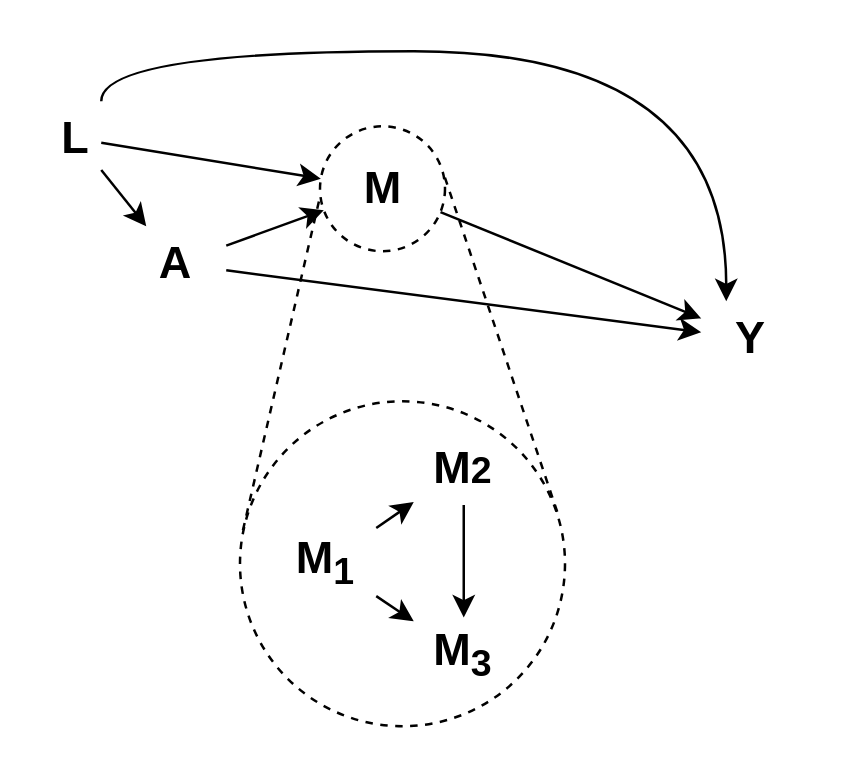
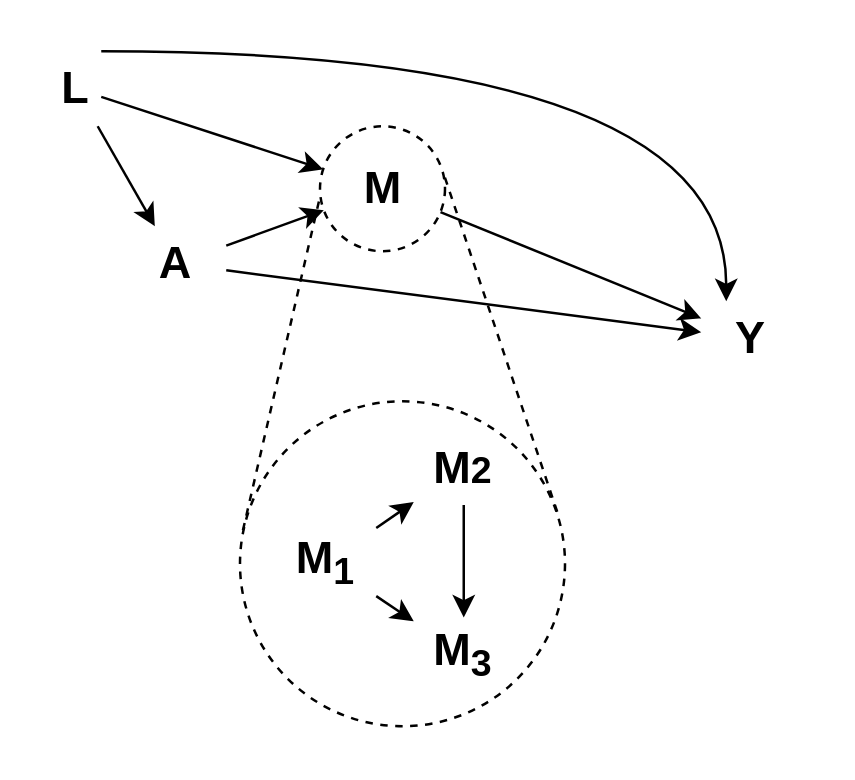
  <mxCell id="0" />
  <mxCell id="1" parent="0" />
- <mxCell id="2" value="&lt;font style=&quot;font-size: 18px&quot;&gt;&lt;b&gt;L&lt;/b&gt;&lt;/font&gt;" style="text;html=1;strokeColor=none;fillColor=none;align=center;verticalAlign=middle;whiteSpace=wrap;rounded=0;" vertex="1" parent="1"><mxGeometry x="20" y="40" width="20" height="30" as="geometry" /></mxCell>
+ <mxCell id="2" value="&lt;font style=&quot;font-size: 18px&quot;&gt;&lt;b&gt;L&lt;/b&gt;&lt;/font&gt;" style="text;html=1;strokeColor=none;fillColor=none;align=center;verticalAlign=middle;whiteSpace=wrap;rounded=0;" vertex="1" parent="1"><mxGeometry x="20" y="20" width="20" height="30" as="geometry" /></mxCell>
  <mxCell id="3" value="&lt;font style=&quot;font-size: 18px&quot;&gt;&lt;b&gt;A&lt;/b&gt;&lt;/font&gt;" style="text;html=1;strokeColor=none;fillColor=none;align=center;verticalAlign=middle;whiteSpace=wrap;rounded=0;" vertex="1" parent="1"><mxGeometry x="50" y="90" width="40" height="30" as="geometry" /></mxCell>
  <mxCell id="4" value="&lt;font style=&quot;font-size: 18px&quot;&gt;&lt;b&gt;Y&lt;/b&gt;&lt;/font&gt;" style="text;html=1;strokeColor=none;fillColor=none;align=center;verticalAlign=middle;whiteSpace=wrap;rounded=0;" vertex="1" parent="1"><mxGeometry x="280" y="120" width="40" height="30" as="geometry" /></mxCell>
  <mxCell id="5" value="" style="endArrow=classic;html=1;" edge="1" parent="1" source="2" target="3"><mxGeometry width="50" height="50" relative="1" as="geometry"><mxPoint x="-80" y="310" as="sourcePoint" /><mxPoint x="-30" y="260" as="targetPoint" /></mxGeometry></mxCell>
  <mxCell id="6" value="" style="endArrow=classic;html=1;" edge="1" parent="1" source="3" target="4"><mxGeometry width="50" height="50" relative="1" as="geometry"><mxPoint x="-50" y="145" as="sourcePoint" /><mxPoint x="40" y="145" as="targetPoint" /></mxGeometry></mxCell>
  <mxCell id="7" value="" style="endArrow=classic;html=1;" edge="1" parent="1" source="3" target="11"><mxGeometry width="50" height="50" relative="1" as="geometry"><mxPoint x="80" y="154.412" as="sourcePoint" /><mxPoint x="130" y="87" as="targetPoint" /></mxGeometry></mxCell>
  <mxCell id="8" value="" style="endArrow=classic;html=1;" edge="1" parent="1" source="11" target="4"><mxGeometry width="50" height="50" relative="1" as="geometry"><mxPoint x="170" y="83" as="sourcePoint" /><mxPoint x="290" y="155" as="targetPoint" /></mxGeometry></mxCell>
  <mxCell id="9" value="" style="endArrow=classic;html=1;" edge="1" parent="1" source="2" target="11"><mxGeometry width="50" height="50" relative="1" as="geometry"><mxPoint x="-30" y="145" as="sourcePoint" /><mxPoint x="130" y="71.667" as="targetPoint" /></mxGeometry></mxCell>
  <mxCell id="10" value="" style="endArrow=classic;html=1;edgeStyle=orthogonalEdgeStyle;curved=1;" edge="1" parent="1" source="2" target="4"><mxGeometry width="50" height="50" relative="1" as="geometry"><mxPoint x="30" y="48.077" as="sourcePoint" /><mxPoint x="140" y="81.923" as="targetPoint" /><Array as="points"><mxPoint x="40" y="20" /><mxPoint x="290" y="20" /></Array></mxGeometry></mxCell>
  <mxCell id="11" value="&lt;font style=&quot;font-size: 18px&quot;&gt;&lt;b&gt;M&lt;/b&gt;&lt;/font&gt;" style="ellipse;whiteSpace=wrap;html=1;aspect=fixed;fillColor=none;dashed=1;" vertex="1" parent="1"><mxGeometry x="127.5" y="50" width="50" height="50" as="geometry" /></mxCell>
  <mxCell id="12" value="" style="ellipse;whiteSpace=wrap;html=1;aspect=fixed;fillColor=none;dashed=1;" vertex="1" parent="1"><mxGeometry x="95.5" y="160" width="130" height="130" as="geometry" /></mxCell>
  <mxCell id="13" value="" style="group" vertex="1" connectable="0" parent="1"><mxGeometry x="100" y="171.5" width="105" height="105" as="geometry" /></mxCell>
  <mxCell id="14" value="&lt;font style=&quot;font-size: 18px&quot;&gt;&lt;b&gt;M&lt;sub&gt;1&lt;/sub&gt;&lt;/b&gt;&lt;/font&gt;" style="text;html=1;strokeColor=none;fillColor=none;align=center;verticalAlign=middle;whiteSpace=wrap;rounded=0;" vertex="1" parent="13"><mxGeometry x="10" y="38" width="40" height="30" as="geometry" /></mxCell>
  <mxCell id="15" value="&lt;font&gt;&lt;b&gt;&lt;span style=&quot;font-size: 18px&quot;&gt;M&lt;/span&gt;&lt;span style=&quot;font-size: 15px&quot;&gt;2&lt;/span&gt;&lt;/b&gt;&lt;/font&gt;" style="text;html=1;strokeColor=none;fillColor=none;align=center;verticalAlign=middle;whiteSpace=wrap;rounded=0;" vertex="1" parent="13"><mxGeometry x="65" width="40" height="30" as="geometry" /></mxCell>
  <mxCell id="16" value="&lt;font style=&quot;font-size: 18px&quot;&gt;&lt;b&gt;M&lt;sub&gt;3&lt;/sub&gt;&lt;/b&gt;&lt;/font&gt;" style="text;html=1;strokeColor=none;fillColor=none;align=center;verticalAlign=middle;whiteSpace=wrap;rounded=0;" vertex="1" parent="13"><mxGeometry x="65" y="75" width="40" height="30" as="geometry" /></mxCell>
  <mxCell id="17" value="" style="endArrow=classic;html=1;" edge="1" parent="13" source="14" target="15"><mxGeometry width="50" height="50" relative="1" as="geometry"><mxPoint x="97.128" y="-80.116" as="sourcePoint" /><mxPoint x="190" y="-43" as="targetPoint" /></mxGeometry></mxCell>
  <mxCell id="18" value="" style="endArrow=classic;html=1;" edge="1" parent="13" source="14" target="16"><mxGeometry width="50" height="50" relative="1" as="geometry"><mxPoint x="70" y="58.077" as="sourcePoint" /><mxPoint x="95" y="61.923" as="targetPoint" /></mxGeometry></mxCell>
  <mxCell id="19" value="" style="endArrow=classic;html=1;" edge="1" parent="13" source="15" target="16"><mxGeometry width="50" height="50" relative="1" as="geometry"><mxPoint x="58.333" y="70" as="sourcePoint" /><mxPoint x="66.667" y="85" as="targetPoint" /></mxGeometry></mxCell>
  <mxCell id="20" value="" style="endArrow=none;dashed=1;html=1;entryX=0;entryY=0.563;entryDx=0;entryDy=0;entryPerimeter=0;exitX=0.009;exitY=0.397;exitDx=0;exitDy=0;exitPerimeter=0;" edge="1" parent="1" source="12" target="11"><mxGeometry width="50" height="50" relative="1" as="geometry"><mxPoint x="170" y="140" as="sourcePoint" /><mxPoint x="220" y="90" as="targetPoint" /></mxGeometry></mxCell>
  <mxCell id="21" value="" style="endArrow=none;dashed=1;html=1;entryX=0.991;entryY=0.386;entryDx=0;entryDy=0;entryPerimeter=0;exitX=0.976;exitY=0.34;exitDx=0;exitDy=0;exitPerimeter=0;" edge="1" parent="1" source="12" target="11"><mxGeometry width="50" height="50" relative="1" as="geometry"><mxPoint x="106.67" y="230.11" as="sourcePoint" /><mxPoint x="120" y="90.04" as="targetPoint" /></mxGeometry></mxCell>
